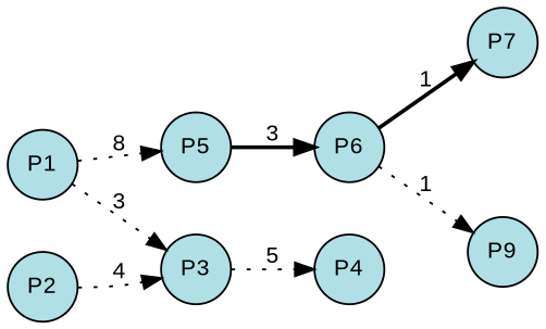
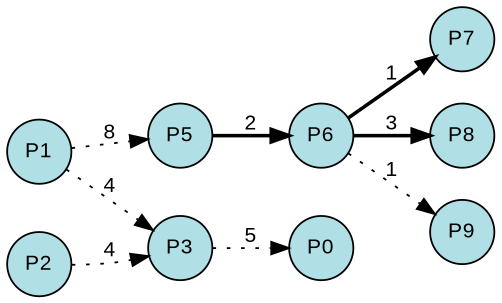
  digraph {
    rankdir=LR
    splines=true
    node [fillcolor=powderblue fixedsize=true fontcolor=black fontname=arial fontsize=12 margin=0 shape=circle style=filled]
    edge [fontcolor=black fontname=arial fontsize=12 margin=0 style=dotted]
    n1 [label=P1 width=0.5]
    n2 [label=P2 width=0.5]
    n3 [label=P3 width=0.5]
-   n4 [label=P4 width=0.5]
+   n4 [label=P0 width=0.5]
    n5 [label=P5 width=0.5]
    n6 [label=P6 width=0.5]
    n7 [label=P7 width=0.5]
+   n8 [label=P8 width=0.5]
    n9 [label=P9 width=0.5]
    subgraph sub_1 {
      rank=same
      n1
      n2
    }
    subgraph sub_2 {
      rank=same
      n3
    }
    subgraph sub_3 {
      rank=same
      n4
    }
    subgraph sub_4 {
      rank=same
      n5
    }
    subgraph sub_5 {
      rank=same
      n6
    }
    subgraph sub_6 {
      rank=same
      n7
+     n8
      n9
    }
-   n1 -> n3 [label=3]
+   n1 -> n3 [label=4]
    n1 -> n5 [label=8]
    n2 -> n3 [label=4]
    n3 -> n4 [label=5]
-   n5 -> n6 [label=3 style=bold]
+   n5 -> n6 [label=2 style=bold]
    n6 -> n7 [label=1 style=bold]
+   n6 -> n8 [label=3 style=bold]
    n6 -> n9 [label=1]
  }
